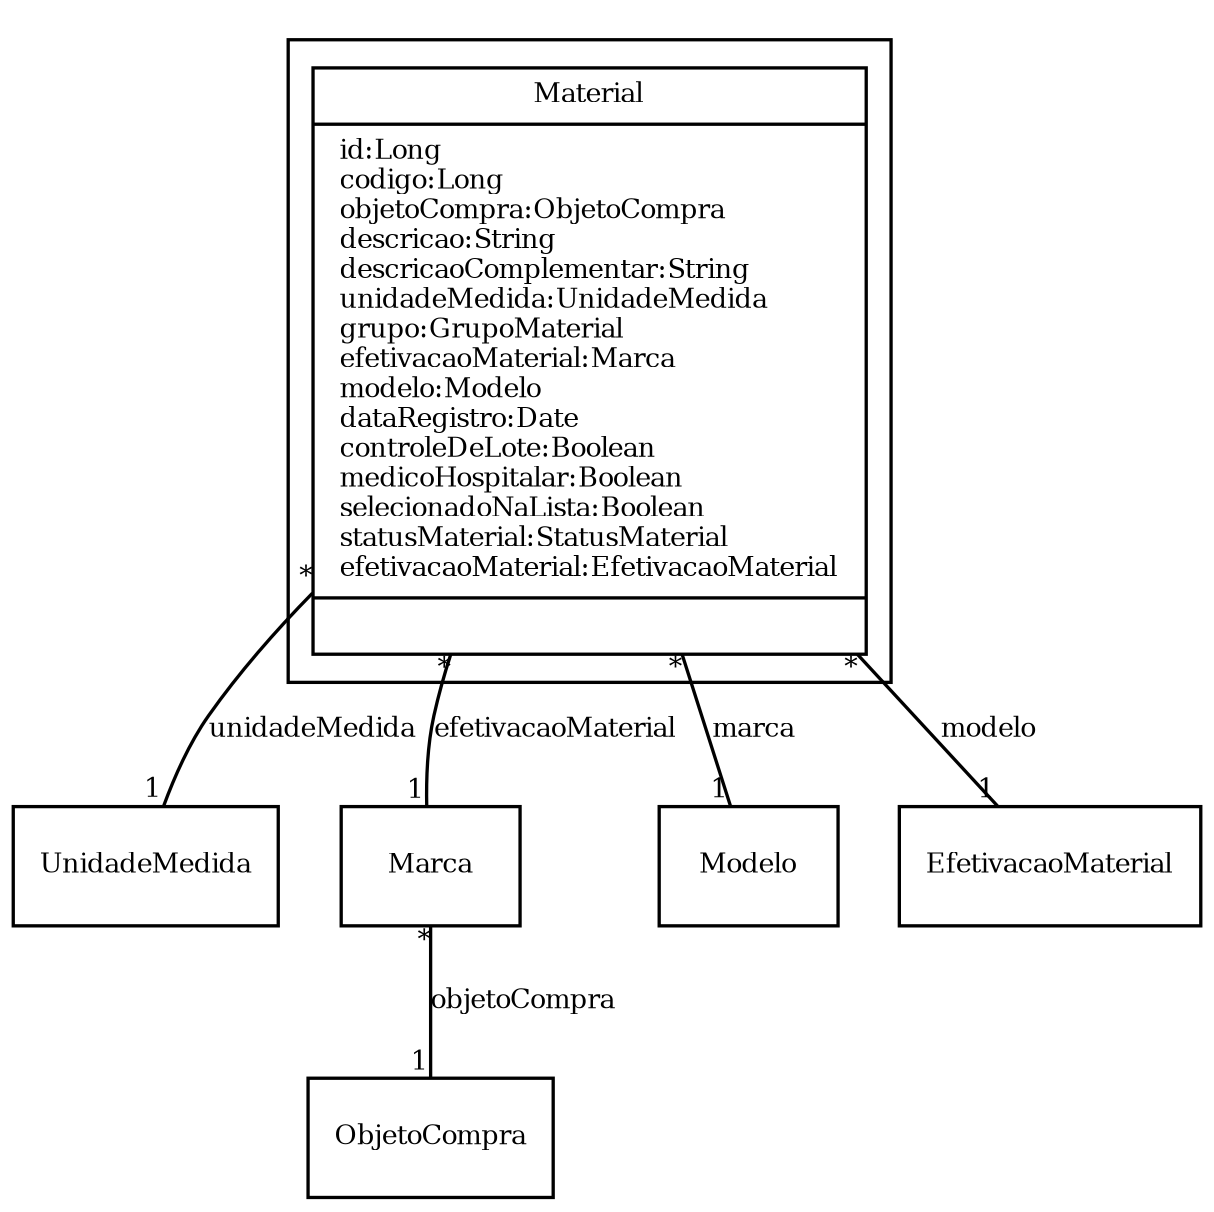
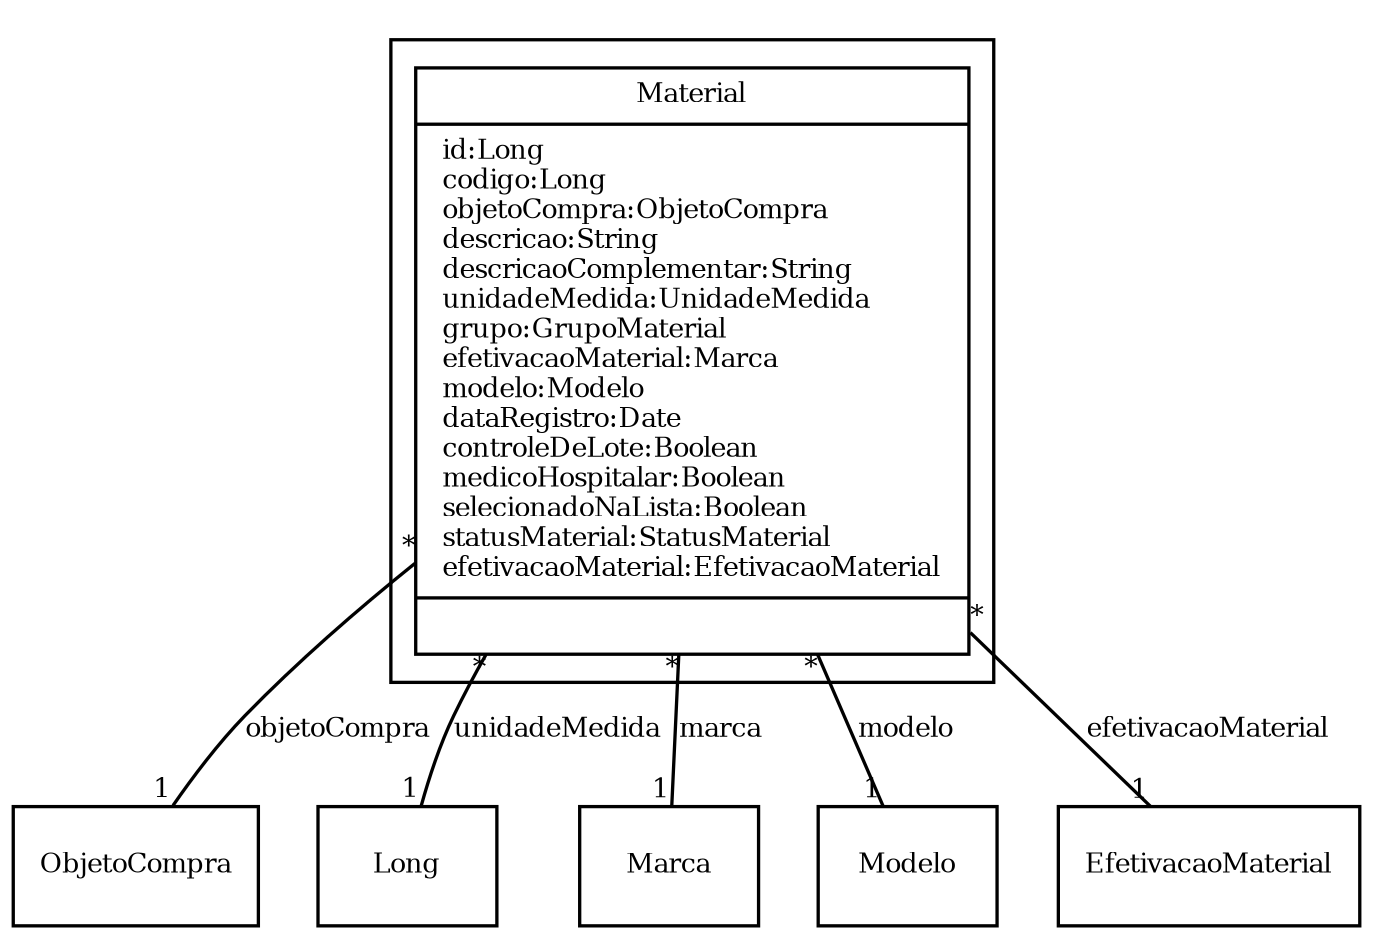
  digraph {
    fontname="Times-Roman"
    fontsize=8
    node [fontname="Times-Roman" fontsize=8 shape=record]
    edge [arrowhead=none fontname="Times-Roman" fontsize=8 headlabel=1 taillabel="*"]
    n1 [label="{Material|id:Long\lcodigo:Long\lobjetoCompra:ObjetoCompra\ldescricao:String\ldescricaoComplementar:String\lunidadeMedida:UnidadeMedida\lgrupo:GrupoMaterial\lefetivacaoMaterial:Marca\lmodelo:Modelo\ldataRegistro:Date\lcontroleDeLote:Boolean\lmedicoHospitalar:Boolean\lselecionadoNaLista:Boolean\lstatusMaterial:StatusMaterial\lefetivacaoMaterial:EfetivacaoMaterial\l|\l}"]
    ObjetoCompra
-   UnidadeMedida
+   UnidadeMedida [label=Long]
    Marca
    Modelo
    EfetivacaoMaterial
    subgraph cluster_1 {
      n1
    }
-   Marca -> ObjetoCompra [label=objetoCompra]
+   n1 -> ObjetoCompra [label=objetoCompra]
    n1 -> UnidadeMedida [label=unidadeMedida]
-   n1 -> Marca [label=efetivacaoMaterial]
-   n1 -> Modelo [label=marca]
-   n1 -> EfetivacaoMaterial [label=modelo]
+   n1 -> Marca [label=marca]
+   n1 -> Modelo [label=modelo]
+   n1 -> EfetivacaoMaterial [label=efetivacaoMaterial]
  }
